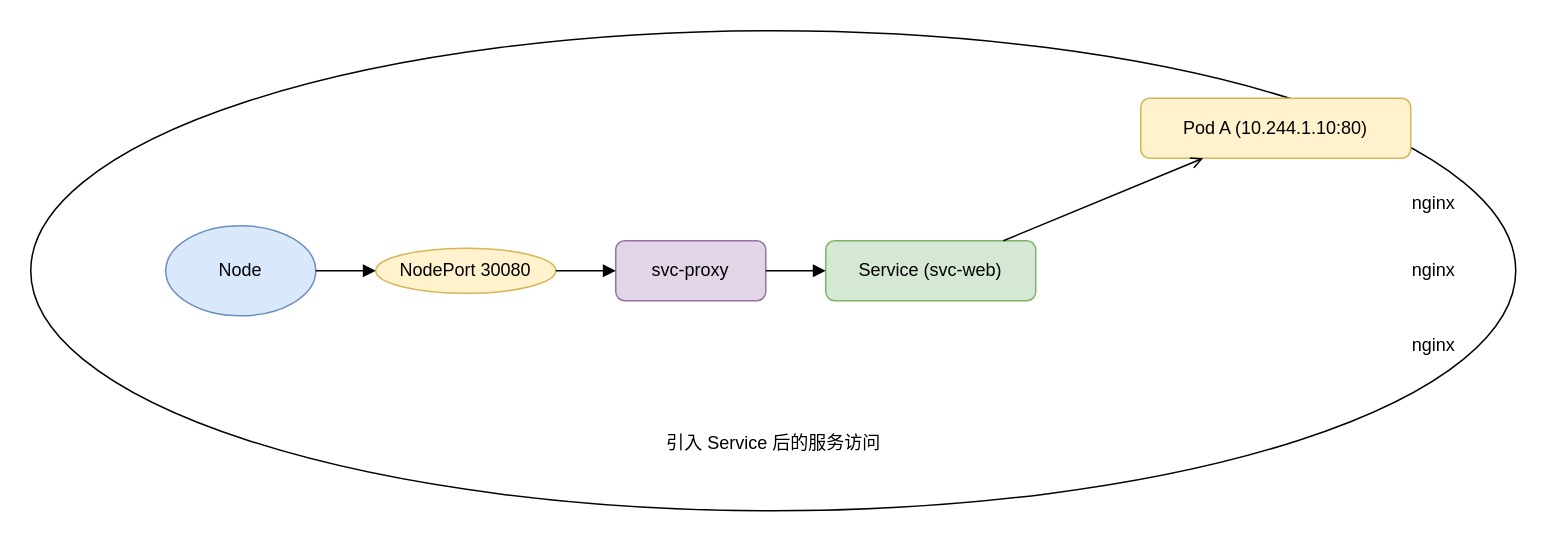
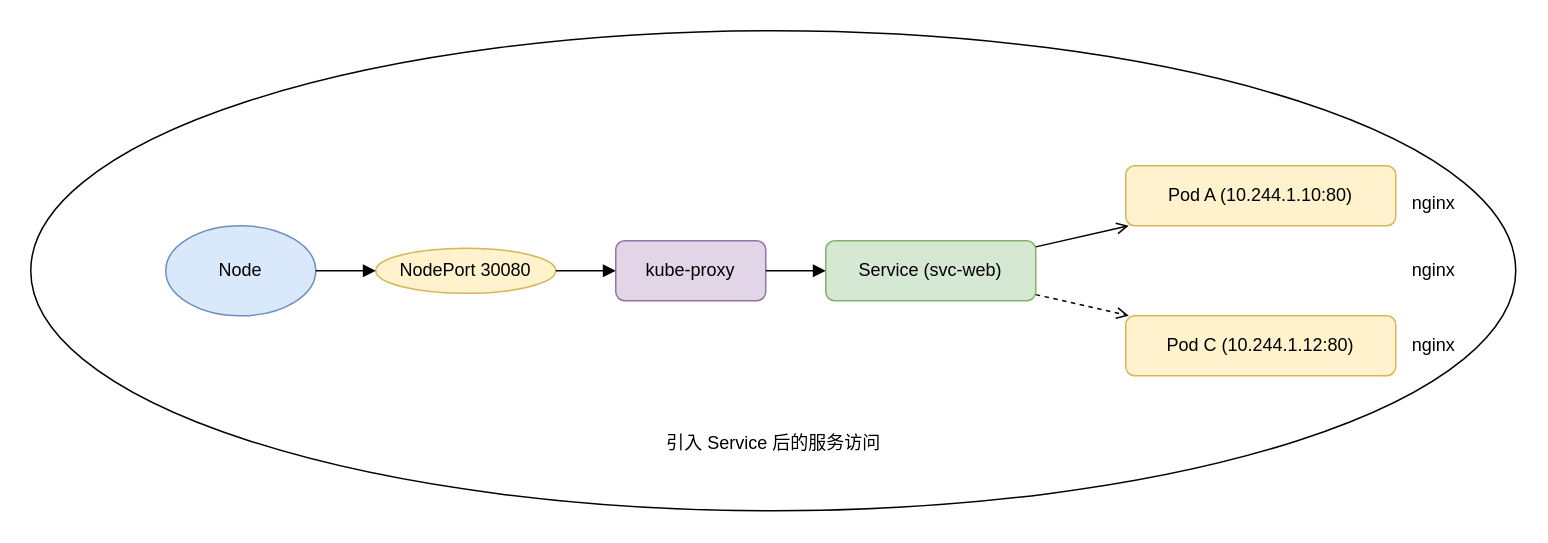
  <mxCell id="0" />
  <mxCell id="1" parent="0" />
  <mxCell id="2" value="" style="ellipse;whiteSpace=wrap;html=1;" vertex="1" parent="1"><mxGeometry x="20" y="20" width="990" height="320" as="geometry" /></mxCell>
  <mxCell id="3" value="Node" style="ellipse;whiteSpace=wrap;html=1;fillColor=#dae8fc;strokeColor=#6c8ebf;" vertex="1" parent="1"><mxGeometry x="110" y="150" width="100" height="60" as="geometry" /></mxCell>
  <mxCell id="4" value="NodePort 30080" style="ellipse;whiteSpace=wrap;html=1;aspect=fixed;fillColor=#fff2cc;strokeColor=#d6b656;" vertex="1" parent="1"><mxGeometry x="250" y="165" width="120" height="30" as="geometry" /></mxCell>
- <mxCell id="5" value="svc-proxy" style="rounded=1;whiteSpace=wrap;html=1;fillColor=#e1d5e7;strokeColor=#9673a6;" vertex="1" parent="1"><mxGeometry x="410" y="160" width="100" height="40" as="geometry" /></mxCell>
+ <mxCell id="5" value="kube-proxy" style="rounded=1;whiteSpace=wrap;html=1;fillColor=#e1d5e7;strokeColor=#9673a6;" vertex="1" parent="1"><mxGeometry x="410" y="160" width="100" height="40" as="geometry" /></mxCell>
  <mxCell id="6" value="Service (svc-web)" style="rounded=1;whiteSpace=wrap;html=1;fillColor=#d5e8d4;strokeColor=#82b366;" vertex="1" parent="1"><mxGeometry x="550" y="160" width="140" height="40" as="geometry" /></mxCell>
- <mxCell id="7" value="Pod A (10.244.1.10:80)" style="rounded=1;whiteSpace=wrap;html=1;fillColor=#fff2cc;strokeColor=#d6b656;" vertex="1" parent="1"><mxGeometry x="760" y="65" width="180" height="40" as="geometry" /></mxCell>
+ <mxCell id="7" value="Pod A (10.244.1.10:80)" style="rounded=1;whiteSpace=wrap;html=1;fillColor=#fff2cc;strokeColor=#d6b656;" vertex="1" parent="1"><mxGeometry x="750" y="110" width="180" height="40" as="geometry" /></mxCell>
+ <mxCell id="8" value="Pod C (10.244.1.12:80)" style="rounded=1;whiteSpace=wrap;html=1;fillColor=#fff2cc;strokeColor=#d6b656;" vertex="1" parent="1"><mxGeometry x="750" y="210" width="180" height="40" as="geometry" /></mxCell>
  <mxCell id="9" style="endArrow=block;html=1;" edge="1" parent="1" source="3" target="4"><mxGeometry relative="1" as="geometry" /></mxCell>
  <mxCell id="10" style="endArrow=block;html=1;" edge="1" parent="1" source="4" target="5"><mxGeometry relative="1" as="geometry" /></mxCell>
  <mxCell id="11" style="endArrow=block;html=1;" edge="1" parent="1" source="5" target="6"><mxGeometry relative="1" as="geometry" /></mxCell>
  <mxCell id="12" style="endArrow=open;html=1;dashed=0;" edge="1" parent="1" source="6" target="7"><mxGeometry relative="1" as="geometry" /></mxCell>
+ <mxCell id="13" style="endArrow=open;html=1;dashed=1;" edge="1" parent="1" source="6" target="8"><mxGeometry relative="1" as="geometry" /></mxCell>
  <mxCell id="14" value="引入 Service 后的服务访问" style="text;html=1;align=center;verticalAlign=middle;resizable=0;points=[];autosize=1;strokeColor=none;fillColor=none;" vertex="1" parent="1"><mxGeometry x="430" y="280" width="170" height="30" as="geometry" /></mxCell>
  <mxCell id="15" value="nginx" style="text;html=1;align=center;verticalAlign=middle;resizable=0;points=[];autosize=1;strokeColor=none;fillColor=none;" vertex="1" parent="1"><mxGeometry x="930" y="120" width="50" height="30" as="geometry" /></mxCell>
  <mxCell id="16" value="nginx" style="text;html=1;align=center;verticalAlign=middle;resizable=0;points=[];autosize=1;strokeColor=none;fillColor=none;" vertex="1" parent="1"><mxGeometry x="930" y="165" width="50" height="30" as="geometry" /></mxCell>
  <mxCell id="17" value="nginx" style="text;html=1;align=center;verticalAlign=middle;resizable=0;points=[];autosize=1;strokeColor=none;fillColor=none;" vertex="1" parent="1"><mxGeometry x="930" y="215" width="50" height="30" as="geometry" /></mxCell>
